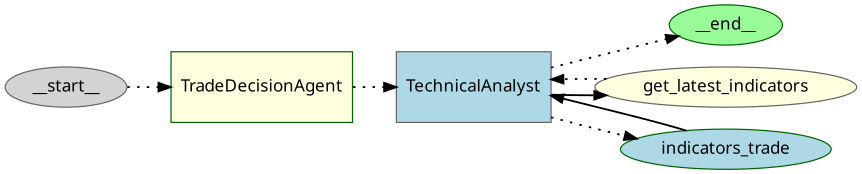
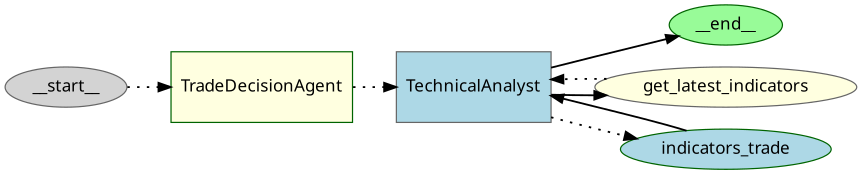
  digraph {
    fontname="Noto Sans"
    rankdir=LR
    splines=true
    node [color=gray40 fillcolor=lightyellow fontname="Noto Sans" shape=ellipse style=filled]
    edge [fontname="Noto Sans" penwidth=1.5 style=dotted]
    n1 [fillcolor=lightgrey height=0.3 label=__start__ width=0.5]
    n2 [color=darkgreen height=0.8 label=TradeDecisionAgent shape=box width=1.5]
    n3 [fillcolor=lightblue height=0.8 label=TechnicalAnalyst shape=box width=1.5]
    n4 [color=darkgreen fillcolor=palegreen height=0.3 label=__end__ width=0.5]
    n5 [height=0.3 label=get_latest_indicators width=0.5]
    n6 [color=darkgreen fillcolor=lightblue height=0.3 label=indicators_trade width=0.5]
    n1 -> n2
    n2 -> n3
-   n3 -> n4
+   n3 -> n4 [style=solid]
    n3 -> n5 [style=bold]
    n3 -> n6
    n5 -> n3
    n6 -> n3 [style=solid]
  }
